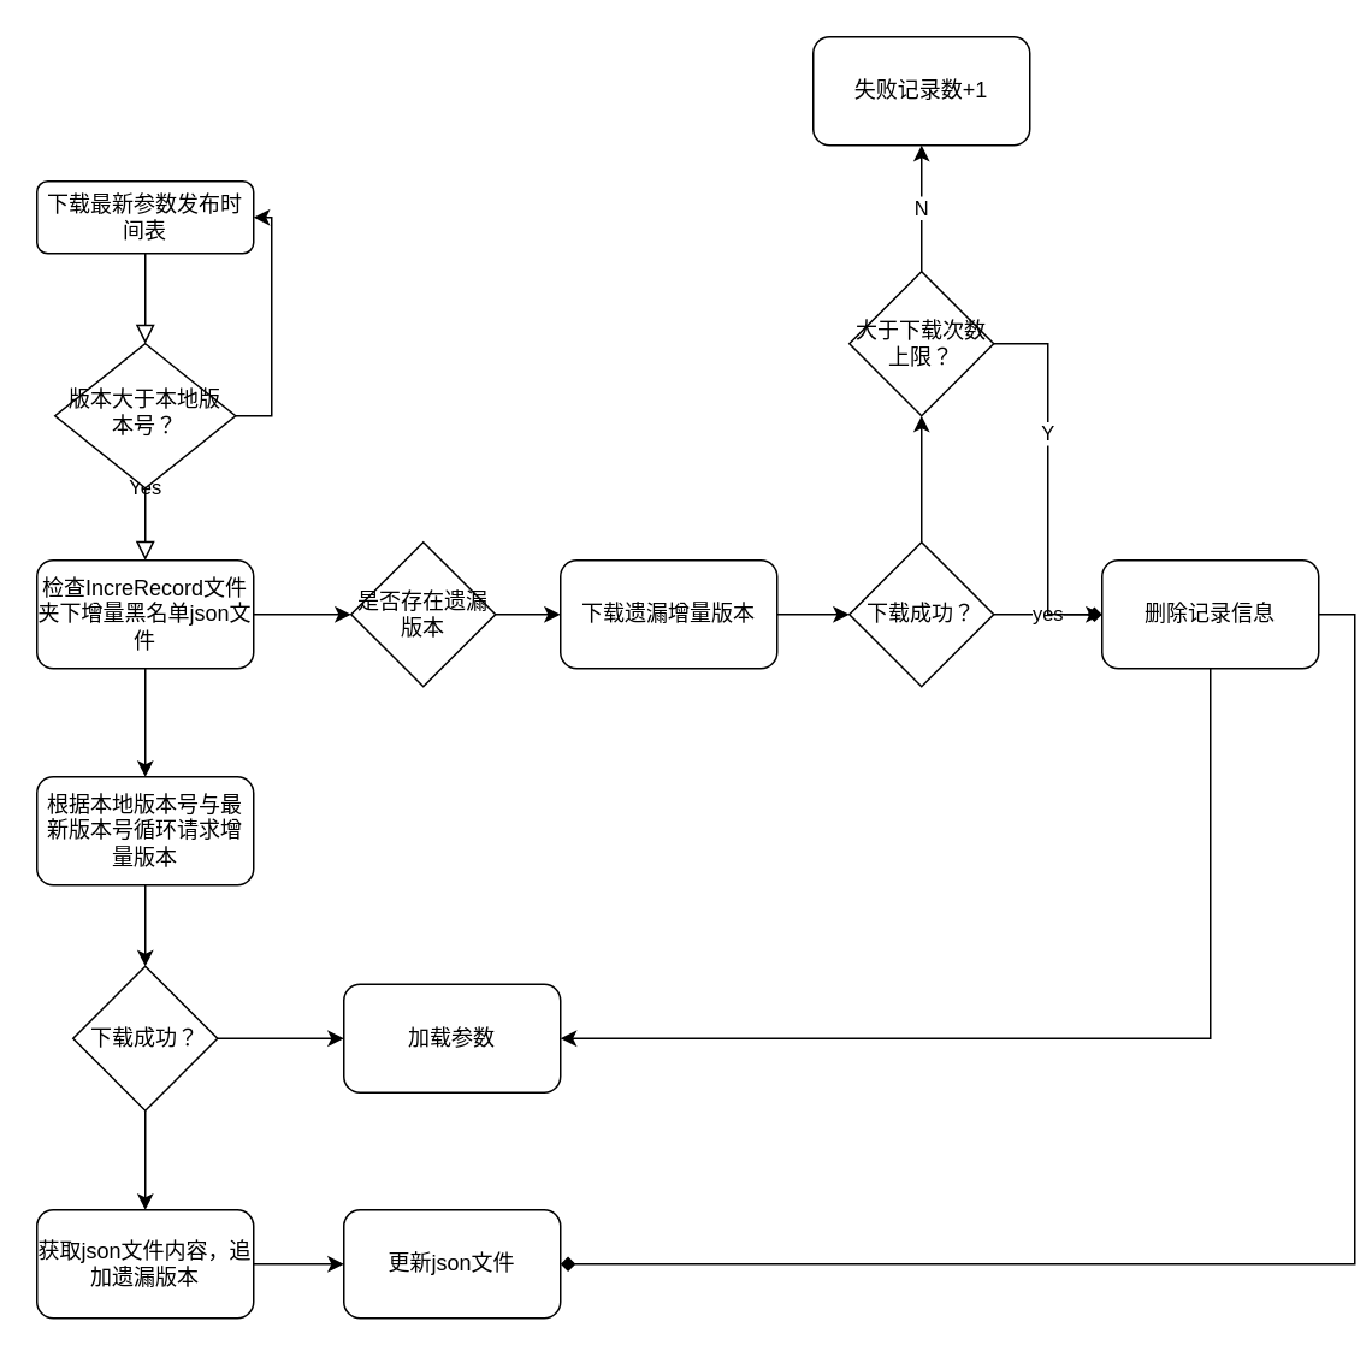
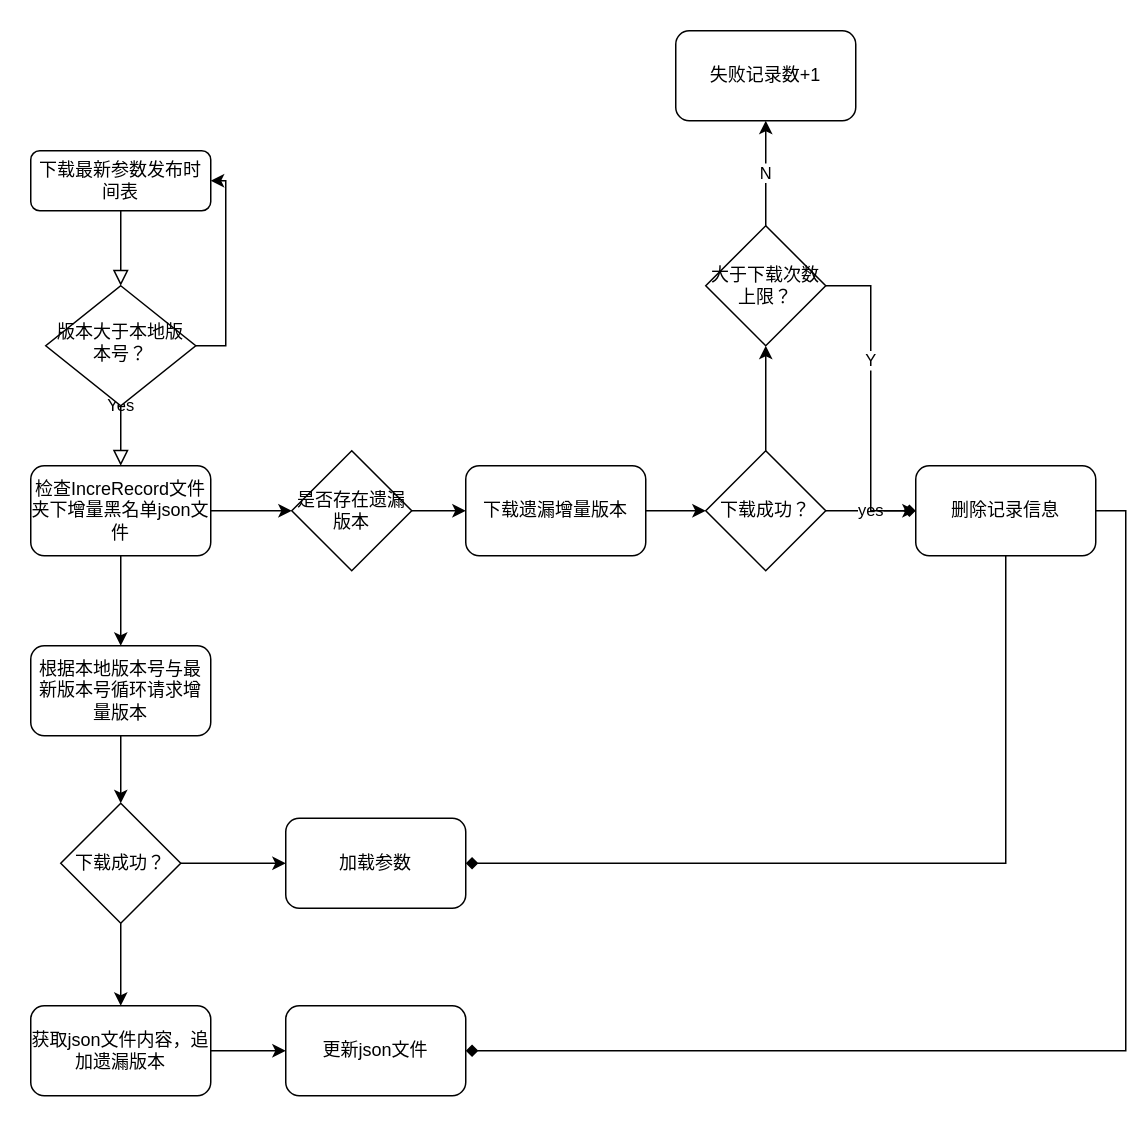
  <mxCell id="0" />
  <mxCell id="1" parent="0" />
  <mxCell id="2" value="" style="rounded=0;html=1;jettySize=auto;orthogonalLoop=1;fontSize=11;endArrow=block;endFill=0;endSize=8;strokeWidth=1;shadow=0;labelBackgroundColor=none;edgeStyle=orthogonalEdgeStyle;" parent="1" source="3" target="6" edge="1"><mxGeometry relative="1" as="geometry" /></mxCell>
  <mxCell id="3" value="下载最新参数发布时间表" style="rounded=1;whiteSpace=wrap;html=1;fontSize=12;glass=0;strokeWidth=1;shadow=0;" parent="1" vertex="1"><mxGeometry x="20" y="100" width="120" height="40" as="geometry" /></mxCell>
  <mxCell id="4" value="Yes" style="rounded=0;html=1;jettySize=auto;orthogonalLoop=1;fontSize=11;endArrow=block;endFill=0;endSize=8;strokeWidth=1;shadow=0;labelBackgroundColor=none;edgeStyle=orthogonalEdgeStyle;" parent="1" source="6" edge="1"><mxGeometry y="20" relative="1" as="geometry"><mxPoint as="offset" /><mxPoint x="80" y="310" as="targetPoint" /></mxGeometry></mxCell>
  <mxCell id="5" style="edgeStyle=orthogonalEdgeStyle;rounded=0;orthogonalLoop=1;jettySize=auto;html=1;exitX=1;exitY=0.5;exitDx=0;exitDy=0;entryX=1;entryY=0.5;entryDx=0;entryDy=0;" edge="1" parent="1" source="6" target="3"><mxGeometry relative="1" as="geometry" /></mxCell>
  <mxCell id="6" value="版本大于本地版本号？" style="rhombus;whiteSpace=wrap;html=1;shadow=0;fontFamily=Helvetica;fontSize=12;align=center;strokeWidth=1;spacing=6;spacingTop=-4;" parent="1" vertex="1"><mxGeometry x="30" y="190" width="100" height="80" as="geometry" /></mxCell>
  <mxCell id="7" value="" style="edgeStyle=orthogonalEdgeStyle;rounded=0;orthogonalLoop=1;jettySize=auto;html=1;" edge="1" parent="1" source="9" target="11"><mxGeometry relative="1" as="geometry" /></mxCell>
  <mxCell id="8" style="edgeStyle=orthogonalEdgeStyle;rounded=0;orthogonalLoop=1;jettySize=auto;html=1;entryX=0.5;entryY=0;entryDx=0;entryDy=0;" edge="1" parent="1" source="9" target="27"><mxGeometry relative="1" as="geometry" /></mxCell>
  <mxCell id="9" value="检查IncreRecord文件夹下增量黑名单json文件" style="rounded=1;whiteSpace=wrap;html=1;" vertex="1" parent="1"><mxGeometry x="20" y="310" width="120" height="60" as="geometry" /></mxCell>
  <mxCell id="10" value="" style="edgeStyle=orthogonalEdgeStyle;rounded=0;orthogonalLoop=1;jettySize=auto;html=1;" edge="1" parent="1" source="11" target="13"><mxGeometry relative="1" as="geometry" /></mxCell>
  <mxCell id="11" value="是否存在遗漏版本" style="rhombus;whiteSpace=wrap;html=1;" vertex="1" parent="1"><mxGeometry x="194" y="300" width="80" height="80" as="geometry" /></mxCell>
  <mxCell id="12" value="" style="edgeStyle=orthogonalEdgeStyle;rounded=0;orthogonalLoop=1;jettySize=auto;html=1;" edge="1" parent="1" source="13" target="16"><mxGeometry relative="1" as="geometry" /></mxCell>
  <mxCell id="13" value="下载遗漏增量版本" style="rounded=1;whiteSpace=wrap;html=1;" vertex="1" parent="1"><mxGeometry x="310" y="310" width="120" height="60" as="geometry" /></mxCell>
  <mxCell id="14" value="yes" style="edgeStyle=orthogonalEdgeStyle;rounded=0;orthogonalLoop=1;jettySize=auto;html=1;" edge="1" parent="1" source="16" target="24"><mxGeometry relative="1" as="geometry" /></mxCell>
  <mxCell id="15" style="edgeStyle=orthogonalEdgeStyle;rounded=0;orthogonalLoop=1;jettySize=auto;html=1;exitX=0.5;exitY=0;exitDx=0;exitDy=0;entryX=0.5;entryY=1;entryDx=0;entryDy=0;" edge="1" parent="1" source="16" target="21"><mxGeometry relative="1" as="geometry" /></mxCell>
  <mxCell id="16" value="下载成功？" style="rhombus;whiteSpace=wrap;html=1;" vertex="1" parent="1"><mxGeometry x="470" y="300" width="80" height="80" as="geometry" /></mxCell>
  <mxCell id="17" value="失败记录数+1" style="rounded=1;whiteSpace=wrap;html=1;" vertex="1" parent="1"><mxGeometry x="450" width="120" height="60" as="geometry" y="20" /></mxCell>
  <mxCell id="18" value="N" style="edgeStyle=orthogonalEdgeStyle;rounded=0;orthogonalLoop=1;jettySize=auto;html=1;exitX=0.5;exitY=0;exitDx=0;exitDy=0;entryX=0.5;entryY=1;entryDx=0;entryDy=0;" edge="1" parent="1" source="21" target="17"><mxGeometry relative="1" as="geometry" /></mxCell>
  <mxCell id="19" style="edgeStyle=orthogonalEdgeStyle;rounded=0;orthogonalLoop=1;jettySize=auto;html=1;exitX=1;exitY=0.5;exitDx=0;exitDy=0;entryX=0;entryY=0.5;entryDx=0;entryDy=0;endArrow=diamond;" edge="1" parent="1" source="21" target="24"><mxGeometry relative="1" as="geometry" /></mxCell>
  <mxCell id="20" value="Y" style="edgeLabel;html=1;align=center;verticalAlign=middle;resizable=0;points=[];" vertex="1" connectable="0" parent="19"><mxGeometry x="-0.244" y="-1" relative="1" as="geometry"><mxPoint as="offset" /></mxGeometry></mxCell>
  <mxCell id="21" value="大于下载次数上限？" style="rhombus;whiteSpace=wrap;html=1;" vertex="1" parent="1"><mxGeometry x="470" y="150" width="80" height="80" as="geometry" /></mxCell>
  <mxCell id="22" style="edgeStyle=orthogonalEdgeStyle;rounded=0;orthogonalLoop=1;jettySize=auto;html=1;exitX=1;exitY=0.5;exitDx=0;exitDy=0;entryX=1;entryY=0.5;entryDx=0;entryDy=0;endArrow=diamond;" edge="1" parent="1" source="24" target="25"><mxGeometry relative="1" as="geometry" /></mxCell>
- <mxCell id="23" style="edgeStyle=orthogonalEdgeStyle;rounded=0;orthogonalLoop=1;jettySize=auto;html=1;exitX=0.5;exitY=1;exitDx=0;exitDy=0;entryX=1;entryY=0.5;entryDx=0;entryDy=0;" edge="1" parent="1" source="24" target="31"><mxGeometry relative="1" as="geometry" /></mxCell>
+ <mxCell id="23" style="edgeStyle=orthogonalEdgeStyle;rounded=0;orthogonalLoop=1;jettySize=auto;html=1;exitX=0.5;exitY=1;exitDx=0;exitDy=0;entryX=1;entryY=0.5;entryDx=0;entryDy=0;endArrow=diamond;" edge="1" parent="1" source="24" target="31"><mxGeometry relative="1" as="geometry" /></mxCell>
  <mxCell id="24" value="删除记录信息" style="rounded=1;whiteSpace=wrap;html=1;" vertex="1" parent="1"><mxGeometry x="610" y="310" width="120" height="60" as="geometry" /></mxCell>
  <mxCell id="25" value="更新json文件" style="rounded=1;whiteSpace=wrap;html=1;" vertex="1" parent="1"><mxGeometry x="190" y="670" width="120" height="60" as="geometry" /></mxCell>
  <mxCell id="26" style="edgeStyle=orthogonalEdgeStyle;rounded=0;orthogonalLoop=1;jettySize=auto;html=1;exitX=0.5;exitY=1;exitDx=0;exitDy=0;entryX=0.5;entryY=0;entryDx=0;entryDy=0;" edge="1" parent="1" source="27" target="30"><mxGeometry relative="1" as="geometry" /></mxCell>
  <mxCell id="27" value="根据本地版本号与最新版本号循环请求增量版本" style="rounded=1;whiteSpace=wrap;html=1;" vertex="1" parent="1"><mxGeometry x="20" y="430" width="120" height="60" as="geometry" /></mxCell>
  <mxCell id="28" style="edgeStyle=orthogonalEdgeStyle;rounded=0;orthogonalLoop=1;jettySize=auto;html=1;exitX=1;exitY=0.5;exitDx=0;exitDy=0;" edge="1" parent="1" source="30" target="31"><mxGeometry relative="1" as="geometry" /></mxCell>
  <mxCell id="29" style="edgeStyle=orthogonalEdgeStyle;rounded=0;orthogonalLoop=1;jettySize=auto;html=1;exitX=0.5;exitY=1;exitDx=0;exitDy=0;" edge="1" parent="1" source="30" target="33"><mxGeometry relative="1" as="geometry" /></mxCell>
  <mxCell id="30" value="下载成功？" style="rhombus;whiteSpace=wrap;html=1;" vertex="1" parent="1"><mxGeometry x="40" y="535" width="80" height="80" as="geometry" /></mxCell>
  <mxCell id="31" value="加载参数" style="rounded=1;whiteSpace=wrap;html=1;" vertex="1" parent="1"><mxGeometry x="190" y="545" width="120" height="60" as="geometry" /></mxCell>
  <mxCell id="32" style="edgeStyle=orthogonalEdgeStyle;rounded=0;orthogonalLoop=1;jettySize=auto;html=1;exitX=1;exitY=0.5;exitDx=0;exitDy=0;entryX=0;entryY=0.5;entryDx=0;entryDy=0;" edge="1" parent="1" source="33" target="25"><mxGeometry relative="1" as="geometry" /></mxCell>
  <mxCell id="33" value="获取json文件内容，追加遗漏版本" style="rounded=1;whiteSpace=wrap;html=1;" vertex="1" parent="1"><mxGeometry x="20" y="670" width="120" height="60" as="geometry" /></mxCell>
